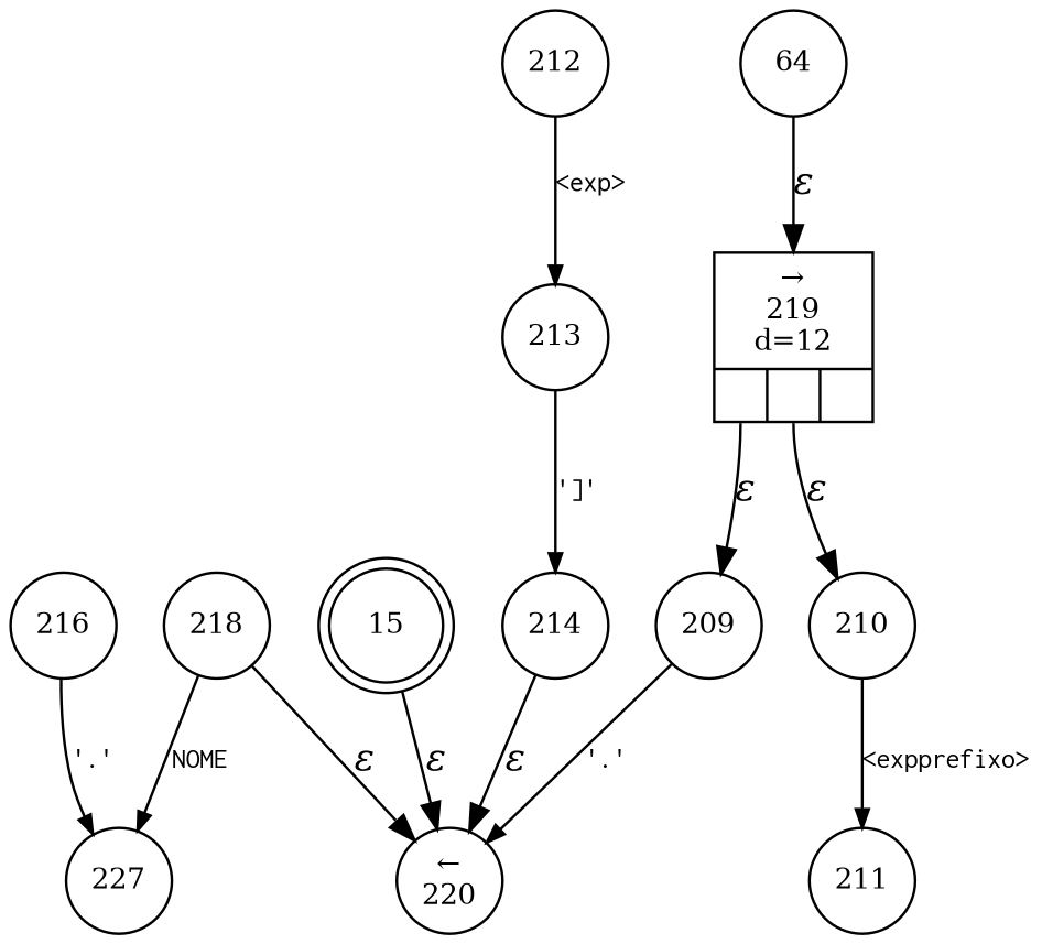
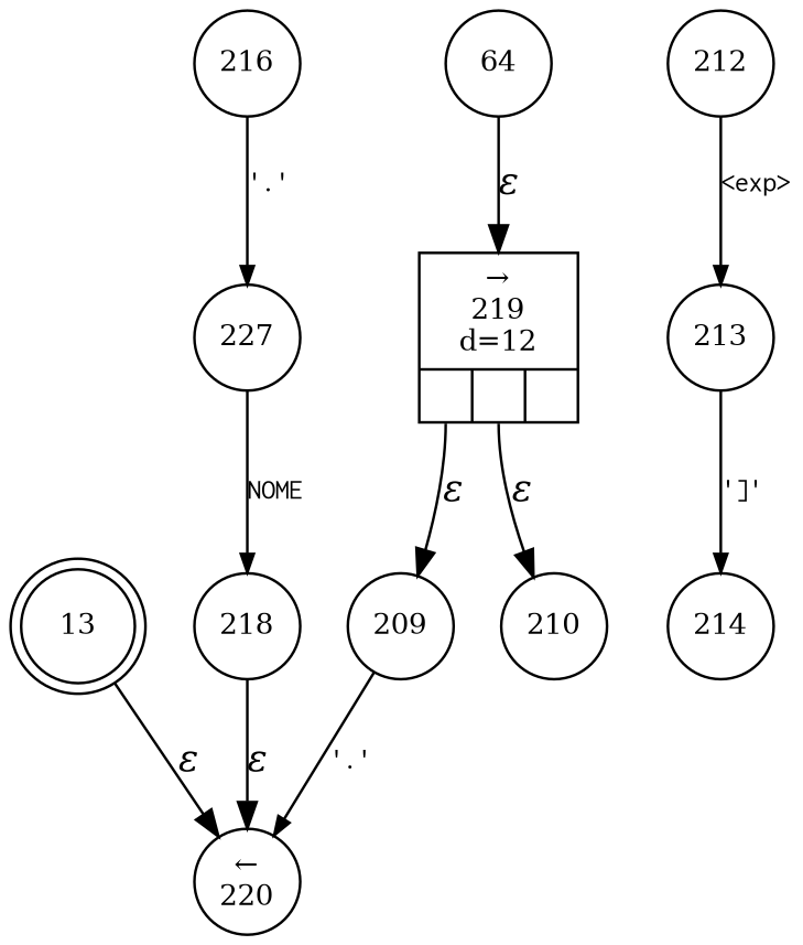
  digraph {
    rankdir=TB
    node [fixedsize=true fontsize=11 shape=circle peripheries=1]
    edge [fontname="Times-Italic"]
-   n1 [label=15 shape=doublecircle width=.6 peripheries=""]
+   n1 [label=13 shape=doublecircle width=.6 peripheries=""]
    n2 [label="&larr;\n220" width=.55]
    n3 [label=216 width=.55]
    n4 [label=227 width=.55]
    n5 [label=218 width=.55]
    n6 [fixedsize=false label="{&rarr;\n219\nd=12|{<p0>|<p1>|<p2>}}" shape=record]
    n7 [label=209 width=.55]
    n8 [label=210 width=.55]
-   n9 [label=211 width=.55]
    n10 [label=212 width=.55]
    n11 [label=213 width=.55]
    n12 [label=214 width=.55]
    n13 [label=64 width=.55]
    n1 -> n2 [label="&epsilon;"]
    n3 -> n4 [arrowhead=normal arrowsize=.7 fontname=Courier fontsize=11 label="'.'"]
-   n5 -> n4 [arrowhead=normal arrowsize=.7 fontname=Courier fontsize=11 label=NOME]
+   n4 -> n5 [arrowhead=normal arrowsize=.7 fontname=Courier fontsize=11 label=NOME]
    n5 -> n2 [label="&epsilon;"]
    n6 -> n7 [label="&epsilon;" tailport=p0]
    n6 -> n8 [label="&epsilon;" tailport=p1]
    n7 -> n2 [arrowhead=normal arrowsize=.7 fontname=Courier fontsize=11 label="'.'"]
-   n8 -> n9 [arrowhead=normal arrowsize=.7 fontname=Courier fontsize=11 label="<expprefixo>"]
    n10 -> n11 [arrowhead=normal arrowsize=.7 fontname=Courier fontsize=11 label="<exp>"]
    n11 -> n12 [arrowhead=normal arrowsize=.7 fontname=Courier fontsize=11 label="']'"]
-   n12 -> n2 [label="&epsilon;"]
    n13 -> n6 [label="&epsilon;"]
  }
